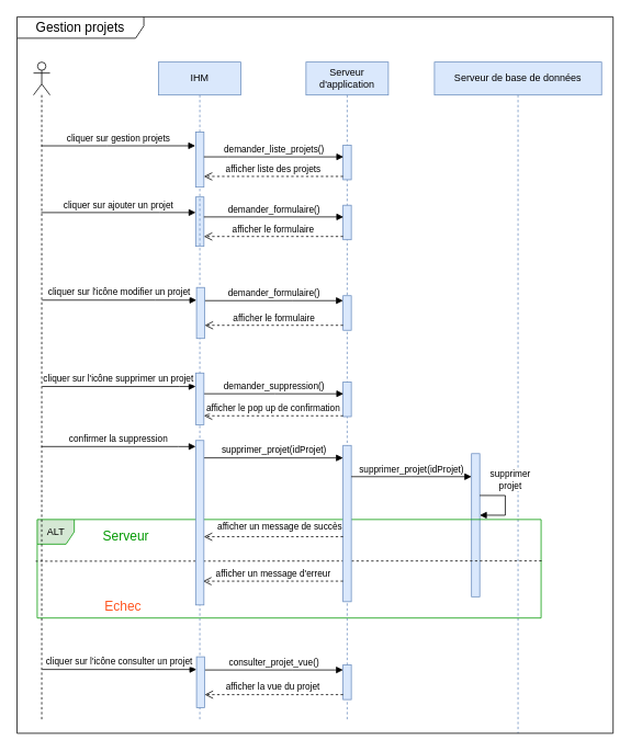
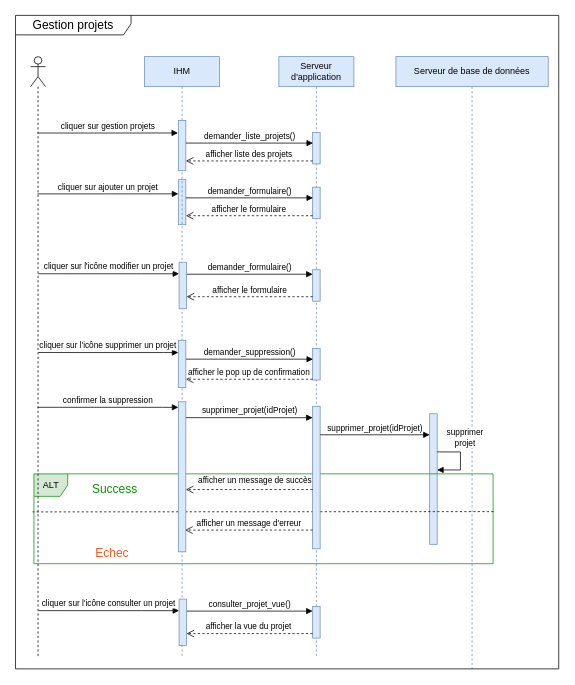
  <mxCell id="0" />
  <mxCell id="1" parent="0" />
  <mxCell id="2" value="Serveur de base de données" style="shape=umlLifeline;perimeter=lifelinePerimeter;whiteSpace=wrap;html=1;container=1;collapsible=0;recursiveResize=0;outlineConnect=0;fillColor=#dae8fc;strokeColor=#6c8ebf;" vertex="1" parent="1"><mxGeometry x="527" y="75" width="203" height="816" as="geometry" /></mxCell>
  <mxCell id="3" value="" style="html=1;points=[];perimeter=orthogonalPerimeter;fillColor=#dae8fc;strokeColor=#6c8ebf;" vertex="1" parent="2"><mxGeometry x="45" y="476" width="10" height="174" as="geometry" /></mxCell>
  <mxCell id="4" style="edgeStyle=orthogonalEdgeStyle;rounded=0;orthogonalLoop=1;jettySize=auto;html=1;endArrow=block;endFill=1;" edge="1" parent="2"><mxGeometry relative="1" as="geometry"><mxPoint x="55" y="526.85" as="sourcePoint" /><mxPoint x="55" y="550.85" as="targetPoint" /><Array as="points"><mxPoint x="86" y="526.85" /><mxPoint x="78" y="550.85" /></Array></mxGeometry></mxCell>
  <mxCell id="5" value="supprimer &lt;br&gt;projet" style="edgeLabel;html=1;align=center;verticalAlign=middle;resizable=0;points=[];" vertex="1" connectable="0" parent="4"><mxGeometry x="-0.418" relative="1" as="geometry"><mxPoint x="12" y="-19" as="offset" /></mxGeometry></mxCell>
  <mxCell id="6" value="Gestion projets" style="shape=umlFrame;whiteSpace=wrap;html=1;fontSize=16;width=154;height=26;" vertex="1" parent="2"><mxGeometry x="-507" y="-55" width="724" height="871" as="geometry" /></mxCell>
  <mxCell id="7" value="" style="group" vertex="1" connectable="0" parent="2"><mxGeometry x="-489" y="517" width="612" height="141" as="geometry" /></mxCell>
  <mxCell id="8" value="" style="group" vertex="1" connectable="0" parent="7"><mxGeometry x="6.521" y="39.072" width="612" height="141.0" as="geometry" /></mxCell>
  <mxCell id="9" value="" style="group" vertex="1" connectable="0" parent="8"><mxGeometry width="612" height="141.0" as="geometry" /></mxCell>
  <mxCell id="10" value="ALT" style="shape=umlFrame;whiteSpace=wrap;html=1;fillColor=#d5e8d4;strokeColor=#009900;width=45;height=30;" vertex="1" parent="9"><mxGeometry width="612" height="119.765" as="geometry" /></mxCell>
- <mxCell id="11" value="Serveur" style="text;html=1;strokeColor=none;fillColor=none;align=center;verticalAlign=middle;whiteSpace=wrap;rounded=0;fontSize=16;fontColor=#009900;" vertex="1" parent="9"><mxGeometry x="76.38" y="14.014" width="62.769" height="12.19" as="geometry" /></mxCell>
+ <mxCell id="11" value="Success" style="text;html=1;strokeColor=none;fillColor=none;align=center;verticalAlign=middle;whiteSpace=wrap;rounded=0;fontSize=16;fontColor=#009900;" vertex="1" parent="9"><mxGeometry x="76.38" y="14.014" width="62.769" height="12.19" as="geometry" /></mxCell>
  <mxCell id="12" value="Echec" style="text;html=1;strokeColor=none;fillColor=none;align=center;verticalAlign=middle;whiteSpace=wrap;rounded=0;fontSize=16;fontColor=#FF5521;" vertex="1" parent="9"><mxGeometry x="76.384" y="92.584" width="55.89" height="25.482" as="geometry" /></mxCell>
  <mxCell id="13" value="" style="html=1;verticalAlign=bottom;endArrow=none;dashed=1;endSize=8;rounded=0;entryX=-0.003;entryY=0.638;entryDx=0;entryDy=0;entryPerimeter=0;edgeStyle=orthogonalEdgeStyle;endFill=0;exitX=1.001;exitY=0.635;exitDx=0;exitDy=0;exitPerimeter=0;" edge="1" parent="9"><mxGeometry relative="1" as="geometry"><mxPoint x="-1.836" y="50.723" as="targetPoint" /><mxPoint x="612.612" y="50.3" as="sourcePoint" /><Array as="points"><mxPoint x="604.548" y="49.952" /></Array></mxGeometry></mxCell>
  <mxCell id="14" value="Serveur d'application" style="shape=umlLifeline;perimeter=lifelinePerimeter;whiteSpace=wrap;html=1;container=1;collapsible=0;recursiveResize=0;outlineConnect=0;fillColor=#dae8fc;strokeColor=#6c8ebf;" vertex="1" parent="1"><mxGeometry x="371" y="75" width="100" height="800" as="geometry" /></mxCell>
  <mxCell id="15" value="" style="html=1;points=[];perimeter=orthogonalPerimeter;fillColor=#dae8fc;strokeColor=#6c8ebf;" vertex="1" parent="14"><mxGeometry x="45" y="101" width="10" height="42" as="geometry" /></mxCell>
  <mxCell id="16" value="" style="html=1;points=[];perimeter=orthogonalPerimeter;fillColor=#dae8fc;strokeColor=#6c8ebf;" vertex="1" parent="14"><mxGeometry x="45" y="174" width="10" height="42" as="geometry" /></mxCell>
  <mxCell id="17" value="" style="html=1;points=[];perimeter=orthogonalPerimeter;fillColor=#dae8fc;strokeColor=#6c8ebf;" vertex="1" parent="14"><mxGeometry x="-134" y="164" width="10" height="60" as="geometry" /></mxCell>
  <mxCell id="18" value="afficher le formulaire" style="html=1;verticalAlign=bottom;endArrow=open;dashed=1;endSize=8;rounded=0;edgeStyle=orthogonalEdgeStyle;" edge="1" parent="14" source="16"><mxGeometry relative="1" as="geometry"><mxPoint x="-124" y="212" as="targetPoint" /><Array as="points"><mxPoint y="212" /><mxPoint y="212" /></Array></mxGeometry></mxCell>
  <mxCell id="19" value="demander_formulaire()" style="html=1;verticalAlign=bottom;endArrow=block;rounded=0;entryX=0.045;entryY=0.339;entryDx=0;entryDy=0;entryPerimeter=0;edgeStyle=orthogonalEdgeStyle;" edge="1" parent="14" target="16"><mxGeometry width="80" relative="1" as="geometry"><mxPoint x="-124" y="188.235" as="sourcePoint" /><mxPoint x="39.92" y="116.517" as="targetPoint" /><Array as="points"><mxPoint x="-56" y="189" /></Array></mxGeometry></mxCell>
  <mxCell id="20" value="" style="html=1;points=[];perimeter=orthogonalPerimeter;fillColor=#dae8fc;strokeColor=#6c8ebf;" vertex="1" parent="14"><mxGeometry x="45" y="466" width="10" height="190" as="geometry" /></mxCell>
  <mxCell id="21" value="supprimer_projet(idProjet)" style="html=1;verticalAlign=bottom;endArrow=block;rounded=0;edgeStyle=orthogonalEdgeStyle;" edge="1" parent="14"><mxGeometry width="80" relative="1" as="geometry"><mxPoint x="-124" y="481.172" as="sourcePoint" /><mxPoint x="45" y="481.2" as="targetPoint" /><Array as="points"><mxPoint x="11" y="481" /><mxPoint x="11" y="481" /></Array></mxGeometry></mxCell>
  <mxCell id="22" value="afficher un message d'erreur" style="html=1;verticalAlign=bottom;endArrow=open;dashed=1;endSize=8;rounded=0;edgeStyle=orthogonalEdgeStyle;" edge="1" parent="14"><mxGeometry relative="1" as="geometry"><mxPoint x="-125" y="631.03" as="targetPoint" /><mxPoint x="45" y="631.0" as="sourcePoint" /><Array as="points"><mxPoint x="17" y="631.03" /><mxPoint x="17" y="631.03" /></Array></mxGeometry></mxCell>
  <mxCell id="23" value="IHM" style="shape=umlLifeline;perimeter=lifelinePerimeter;whiteSpace=wrap;html=1;container=1;collapsible=0;recursiveResize=0;outlineConnect=0;fillColor=#dae8fc;strokeColor=#6c8ebf;" vertex="1" parent="1"><mxGeometry x="192" y="75" width="100" height="800" as="geometry" /></mxCell>
  <mxCell id="24" value="" style="html=1;points=[];perimeter=orthogonalPerimeter;fillColor=#dae8fc;strokeColor=#6c8ebf;" vertex="1" parent="23"><mxGeometry x="45" y="85" width="10" height="67" as="geometry" /></mxCell>
  <mxCell id="25" value="" style="shape=umlLifeline;participant=umlActor;perimeter=lifelinePerimeter;whiteSpace=wrap;html=1;container=1;collapsible=0;recursiveResize=0;verticalAlign=top;spacingTop=36;outlineConnect=0;" vertex="1" parent="1"><mxGeometry x="40" y="75" width="20" height="800" as="geometry" /></mxCell>
  <mxCell id="26" value="cliquer sur gestion projets" style="html=1;verticalAlign=bottom;endArrow=block;entryX=-0.048;entryY=0.25;rounded=0;edgeStyle=orthogonalEdgeStyle;entryDx=0;entryDy=0;entryPerimeter=0;" edge="1" parent="1" target="24" source="25"><mxGeometry relative="1" as="geometry"><mxPoint x="48.278" y="173.111" as="sourcePoint" /><Array as="points"><mxPoint x="129" y="177" /></Array></mxGeometry></mxCell>
  <mxCell id="27" value="afficher liste des projets" style="html=1;verticalAlign=bottom;endArrow=open;dashed=1;endSize=8;rounded=0;edgeStyle=orthogonalEdgeStyle;" edge="1" parent="1" source="15" target="24"><mxGeometry relative="1" as="geometry"><mxPoint x="110" y="284" as="targetPoint" /><Array as="points"><mxPoint x="332" y="214" /><mxPoint x="332" y="214" /></Array></mxGeometry></mxCell>
  <mxCell id="28" value="demander_liste_projets()" style="html=1;verticalAlign=bottom;endArrow=block;rounded=0;entryX=0.045;entryY=0.339;entryDx=0;entryDy=0;entryPerimeter=0;edgeStyle=orthogonalEdgeStyle;" edge="1" parent="1" source="24" target="15"><mxGeometry width="80" relative="1" as="geometry"><mxPoint x="200" y="119" as="sourcePoint" /><mxPoint x="371.92" y="118.517" as="targetPoint" /><Array as="points"><mxPoint x="276" y="191" /></Array></mxGeometry></mxCell>
  <mxCell id="29" value="cliquer sur ajouter un projet" style="html=1;verticalAlign=bottom;endArrow=block;rounded=0;edgeStyle=orthogonalEdgeStyle;endFill=1;" edge="1" parent="1" target="17"><mxGeometry relative="1" as="geometry"><mxPoint x="49.324" y="257.941" as="sourcePoint" /><Array as="points"><mxPoint x="193" y="258" /><mxPoint x="193" y="258" /></Array><mxPoint x="197.82" y="258.348" as="targetPoint" /></mxGeometry></mxCell>
  <mxCell id="30" value="" style="html=1;points=[];perimeter=orthogonalPerimeter;fillColor=#dae8fc;strokeColor=#6c8ebf;" vertex="1" parent="1"><mxGeometry x="416" y="359" width="10" height="42" as="geometry" /></mxCell>
  <mxCell id="31" value="afficher le formulaire" style="html=1;verticalAlign=bottom;endArrow=open;dashed=1;endSize=8;rounded=0;edgeStyle=orthogonalEdgeStyle;" edge="1" parent="1" source="30" target="34"><mxGeometry relative="1" as="geometry"><mxPoint x="209" y="397" as="targetPoint" /><Array as="points"><mxPoint x="347" y="395" /><mxPoint x="347" y="395" /></Array></mxGeometry></mxCell>
  <mxCell id="32" value="demander_formulaire()" style="html=1;verticalAlign=bottom;endArrow=block;rounded=0;edgeStyle=orthogonalEdgeStyle;" edge="1" parent="1" target="30" source="34"><mxGeometry width="80" relative="1" as="geometry"><mxPoint x="209" y="373.211" as="sourcePoint" /><mxPoint x="-121.08" y="199.517" as="targetPoint" /><Array as="points"><mxPoint x="354" y="365" /><mxPoint x="354" y="365" /></Array></mxGeometry></mxCell>
  <mxCell id="33" value="cliquer sur l'icône modifier un projet" style="html=1;verticalAlign=bottom;endArrow=block;rounded=0;edgeStyle=orthogonalEdgeStyle;endFill=1;" edge="1" parent="1" target="34"><mxGeometry relative="1" as="geometry"><mxPoint x="50.447" y="364.368" as="sourcePoint" /><Array as="points"><mxPoint x="188" y="365" /><mxPoint x="188" y="365" /></Array><mxPoint x="198.82" y="364.406" as="targetPoint" /></mxGeometry></mxCell>
  <mxCell id="34" value="" style="html=1;points=[];perimeter=orthogonalPerimeter;fillColor=#dae8fc;strokeColor=#6c8ebf;" vertex="1" parent="1"><mxGeometry x="238" y="349" width="10" height="62" as="geometry" /></mxCell>
  <mxCell id="35" value="" style="html=1;points=[];perimeter=orthogonalPerimeter;fillColor=#dae8fc;strokeColor=#6c8ebf;" vertex="1" parent="1"><mxGeometry x="416" y="464" width="10" height="42" as="geometry" /></mxCell>
  <mxCell id="36" value="afficher le pop up de confirmation" style="html=1;verticalAlign=bottom;endArrow=open;dashed=1;endSize=8;rounded=0;edgeStyle=orthogonalEdgeStyle;" edge="1" parent="1" source="35" target="39"><mxGeometry relative="1" as="geometry"><mxPoint x="209" y="502" as="targetPoint" /><Array as="points"><mxPoint x="408" y="505" /><mxPoint x="408" y="505" /></Array></mxGeometry></mxCell>
  <mxCell id="37" value="demander_suppression()" style="html=1;verticalAlign=bottom;endArrow=block;rounded=0;entryX=0.045;entryY=0.339;entryDx=0;entryDy=0;entryPerimeter=0;edgeStyle=orthogonalEdgeStyle;" edge="1" parent="1" target="35" source="39"><mxGeometry width="80" relative="1" as="geometry"><mxPoint x="209" y="478.211" as="sourcePoint" /><mxPoint x="-121.08" y="304.517" as="targetPoint" /><Array as="points"><mxPoint x="333" y="479" /></Array></mxGeometry></mxCell>
  <mxCell id="38" value="cliquer sur l'icône supprimer un projet" style="html=1;verticalAlign=bottom;endArrow=block;rounded=0;edgeStyle=orthogonalEdgeStyle;endFill=1;" edge="1" parent="1" target="39"><mxGeometry relative="1" as="geometry"><mxPoint x="50.447" y="469.368" as="sourcePoint" /><Array as="points"><mxPoint x="217" y="469" /><mxPoint x="217" y="469" /></Array><mxPoint x="198.82" y="469.406" as="targetPoint" /></mxGeometry></mxCell>
  <mxCell id="39" value="" style="html=1;points=[];perimeter=orthogonalPerimeter;fillColor=#dae8fc;strokeColor=#6c8ebf;" vertex="1" parent="1"><mxGeometry x="237" y="453" width="10" height="63" as="geometry" /></mxCell>
  <mxCell id="40" value="confirmer la suppression" style="html=1;verticalAlign=bottom;endArrow=block;rounded=0;edgeStyle=orthogonalEdgeStyle;endFill=1;" edge="1" parent="1"><mxGeometry relative="1" as="geometry"><mxPoint x="49.447" y="542.368" as="sourcePoint" /><Array as="points"><mxPoint x="216" y="542" /><mxPoint x="216" y="542" /></Array><mxPoint x="237" y="542.414" as="targetPoint" /></mxGeometry></mxCell>
  <mxCell id="41" value="" style="html=1;points=[];perimeter=orthogonalPerimeter;fillColor=#dae8fc;strokeColor=#6c8ebf;" vertex="1" parent="1"><mxGeometry x="237" y="535" width="10" height="200" as="geometry" /></mxCell>
  <mxCell id="42" value="supprimer_projet(idProjet)" style="html=1;verticalAlign=bottom;endArrow=block;rounded=0;edgeStyle=orthogonalEdgeStyle;" edge="1" parent="1" source="20" target="3"><mxGeometry width="80" relative="1" as="geometry"><mxPoint x="257" y="566.172" as="sourcePoint" /><mxPoint x="426" y="566.2" as="targetPoint" /><Array as="points"><mxPoint x="498" y="579" /><mxPoint x="498" y="579" /></Array></mxGeometry></mxCell>
  <mxCell id="43" value="afficher un message de succès" style="html=1;verticalAlign=bottom;endArrow=open;dashed=1;endSize=8;rounded=0;edgeStyle=orthogonalEdgeStyle;" edge="1" parent="1"><mxGeometry x="-0.089" y="-3" relative="1" as="geometry"><mxPoint x="247" y="652" as="targetPoint" /><mxPoint x="416" y="652" as="sourcePoint" /><Array as="points"><mxPoint x="315" y="652" /><mxPoint x="315" y="652" /></Array><mxPoint as="offset" /></mxGeometry></mxCell>
  <mxCell id="44" value="" style="html=1;points=[];perimeter=orthogonalPerimeter;fillColor=#dae8fc;strokeColor=#6c8ebf;" vertex="1" parent="1"><mxGeometry x="416" y="808" width="10" height="42" as="geometry" /></mxCell>
  <mxCell id="45" value="afficher la vue du projet&amp;nbsp;" style="html=1;verticalAlign=bottom;endArrow=open;dashed=1;endSize=8;rounded=0;edgeStyle=orthogonalEdgeStyle;" edge="1" parent="1" source="44" target="48"><mxGeometry relative="1" as="geometry"><mxPoint x="209" y="846" as="targetPoint" /><Array as="points"><mxPoint x="347" y="844" /><mxPoint x="347" y="844" /></Array></mxGeometry></mxCell>
  <mxCell id="46" value="consulter_projet_vue()" style="html=1;verticalAlign=bottom;endArrow=block;rounded=0;edgeStyle=orthogonalEdgeStyle;" edge="1" parent="1" source="48" target="44"><mxGeometry width="80" relative="1" as="geometry"><mxPoint x="209" y="822.211" as="sourcePoint" /><mxPoint x="-121.08" y="648.517" as="targetPoint" /><Array as="points"><mxPoint x="354" y="814" /><mxPoint x="354" y="814" /></Array></mxGeometry></mxCell>
  <mxCell id="47" value="cliquer sur l'icône consulter un projet" style="html=1;verticalAlign=bottom;endArrow=block;rounded=0;edgeStyle=orthogonalEdgeStyle;endFill=1;" edge="1" parent="1" target="48"><mxGeometry relative="1" as="geometry"><mxPoint x="50.447" y="813.368" as="sourcePoint" /><Array as="points"><mxPoint x="188" y="814" /><mxPoint x="188" y="814" /></Array><mxPoint x="198.82" y="813.406" as="targetPoint" /></mxGeometry></mxCell>
  <mxCell id="48" value="" style="html=1;points=[];perimeter=orthogonalPerimeter;fillColor=#dae8fc;strokeColor=#6c8ebf;" vertex="1" parent="1"><mxGeometry x="238" y="798" width="10" height="62" as="geometry" /></mxCell>
